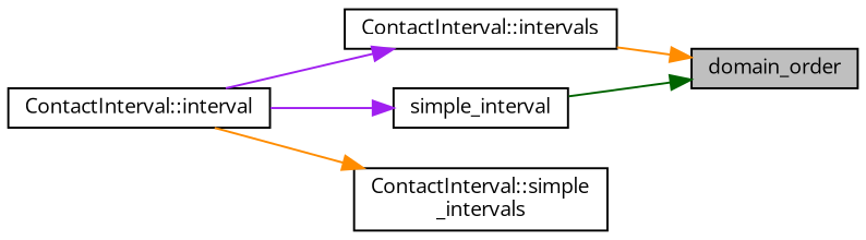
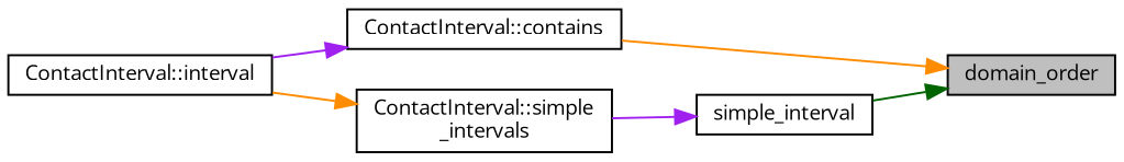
  digraph {
    fontname="Open Sans"
    rankdir=RL
    node [color=black fillcolor=white fontname="Open Sans" fontsize=10 shape=record style=filled]
    edge [color=darkorange dir=back fontname="Open Sans" fontsize=10 labelfontname=Helvetica labelfontsize=10 style=solid]
    n1 [fillcolor=grey75 fontcolor=black height=0.2 label=domain_order width=0.4]
-   n2 [height=0.2 label="ContactInterval::intervals" width=0.4]
+   n2 [height=0.2 label="ContactInterval::contains" width=0.4]
    n3 [height=0.2 label=simple_interval width=0.4]
    n4 [height=0.2 label="ContactInterval::interval" width=0.4]
    n5 [height=0.2 label="ContactInterval::simple\l_intervals" width=0.4]
    n1 -> n2
    n1 -> n3 [color=darkgreen]
    n2 -> n4 [color=purple]
-   n3 -> n4 [color=purple]
+   n3 -> n5 [color=purple]
    n5 -> n4
  }
